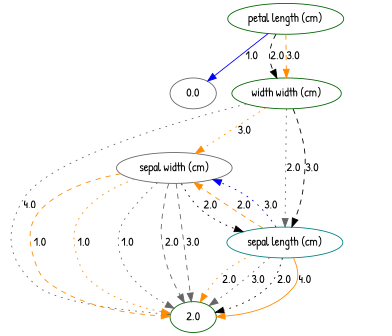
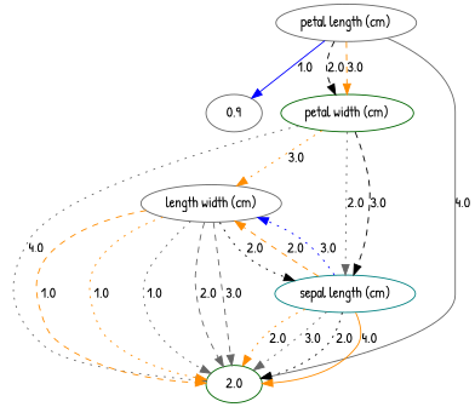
  digraph {
    fontname="Patrick Hand"
    rankdir=TB
    node [color=darkgreen fontname="Patrick Hand"]
    edge [color=darkorange fontname="Patrick Hand" style=dotted]
-   0.0 [color=gray40]
-   "petal length (cm)"
-   "petal width (cm)" [label="width width (cm)"]
+   0.0 [color=gray40 label=0.9]
+   "petal length (cm)" [color=gray40]
+   "petal width (cm)"
    2.0
-   "sepal width (cm)" [color=gray40]
+   "sepal width (cm)" [color=gray40 label="length width (cm)"]
    "sepal length (cm)" [color=teal]
    "petal length (cm)" -> 0.0 [color=blue label=1.0 style=solid]
    "petal length (cm)" -> "petal width (cm)" [color=black label=2.0 style=dashed]
    "petal length (cm)" -> "petal width (cm)" [label=3.0 style=dashed]
+   "petal length (cm)" -> 2.0 [color=gray40 label=4.0 style=solid]
    "petal width (cm)" -> 2.0 [color=gray40 label=4.0]
    "petal width (cm)" -> "sepal width (cm)" [label=3.0]
    "petal width (cm)" -> "sepal length (cm)" [color=gray40 label=2.0]
    "petal width (cm)" -> "sepal length (cm)" [color=black label=3.0 style=dashed]
    "sepal width (cm)" -> 2.0 [label=1.0 style=dashed]
    "sepal width (cm)" -> 2.0 [label=1.0]
    "sepal width (cm)" -> 2.0 [color=gray40 label=1.0]
    "sepal width (cm)" -> 2.0 [color=gray40 label=2.0 style=dashed]
    "sepal width (cm)" -> 2.0 [color=gray40 label=3.0 style=dashed]
    "sepal width (cm)" -> "sepal length (cm)" [color=black label=2.0]
    "sepal length (cm)" -> 2.0 [label=2.0]
    "sepal length (cm)" -> 2.0 [color=gray40 label=3.0]
    "sepal length (cm)" -> 2.0 [color=black label=2.0]
    "sepal length (cm)" -> 2.0 [label=4.0 style=solid]
    "sepal length (cm)" -> "sepal width (cm)" [label=2.0 style=dashed]
    "sepal length (cm)" -> "sepal width (cm)" [color=blue label=3.0]
  }
